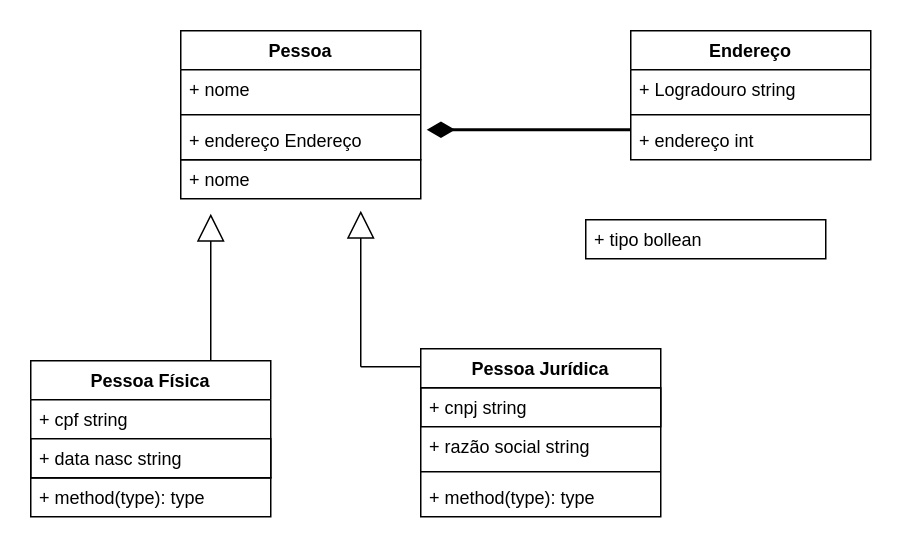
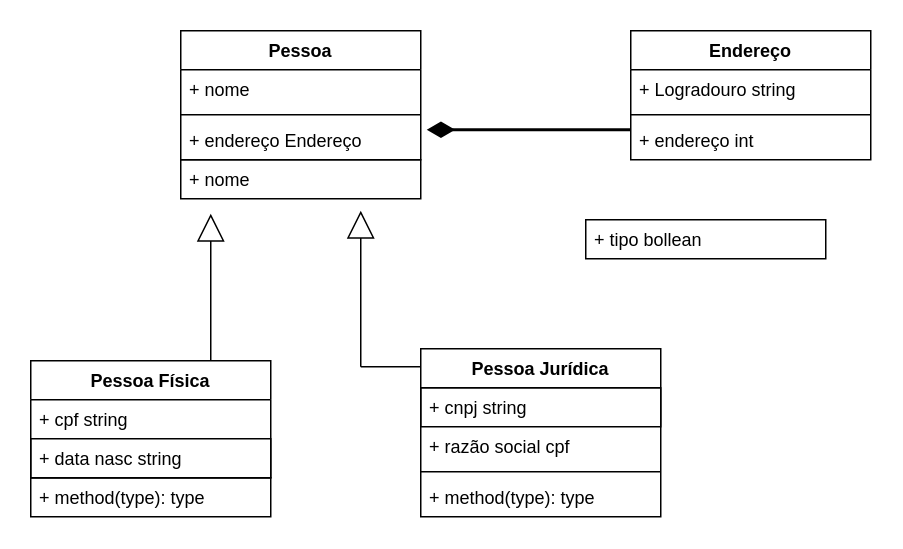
  <mxCell id="0" />
  <mxCell id="1" parent="0" />
  <mxCell id="2" value="Pessoa" style="swimlane;fontStyle=1;align=center;verticalAlign=top;childLayout=stackLayout;horizontal=1;startSize=26;horizontalStack=0;resizeParent=1;resizeParentMax=0;resizeLast=0;collapsible=1;marginBottom=0;" parent="1" vertex="1"><mxGeometry x="120" y="20" width="160" height="86" as="geometry" /></mxCell>
  <mxCell id="3" value="+ nome" style="text;strokeColor=none;fillColor=none;align=left;verticalAlign=top;spacingLeft=4;spacingRight=4;overflow=hidden;rotatable=0;points=[[0,0.5],[1,0.5]];portConstraint=eastwest;" parent="2" vertex="1"><mxGeometry y="26" width="160" height="26" as="geometry" /></mxCell>
  <mxCell id="4" value="" style="line;strokeWidth=1;fillColor=none;align=left;verticalAlign=middle;spacingTop=-1;spacingLeft=3;spacingRight=3;rotatable=0;labelPosition=right;points=[];portConstraint=eastwest;" parent="2" vertex="1"><mxGeometry y="52" width="160" height="8" as="geometry" /></mxCell>
  <mxCell id="5" value="+ endereço Endereço" style="text;strokeColor=none;fillColor=none;align=left;verticalAlign=top;spacingLeft=4;spacingRight=4;overflow=hidden;rotatable=0;points=[[0,0.5],[1,0.5]];portConstraint=eastwest;" parent="2" vertex="1"><mxGeometry y="60" width="160" height="26" as="geometry" /></mxCell>
  <mxCell id="6" value="+ nome" style="text;strokeColor=default;fillColor=none;align=left;verticalAlign=top;spacingLeft=4;spacingRight=4;overflow=hidden;rotatable=0;points=[[0,0.5],[1,0.5]];portConstraint=eastwest;" vertex="1" parent="1"><mxGeometry x="120" y="106" width="160" height="26" as="geometry" /></mxCell>
  <mxCell id="7" value="Endereço" style="swimlane;fontStyle=1;align=center;verticalAlign=top;childLayout=stackLayout;horizontal=1;startSize=26;horizontalStack=0;resizeParent=1;resizeParentMax=0;resizeLast=0;collapsible=1;marginBottom=0;" vertex="1" parent="1"><mxGeometry x="420" y="20" width="160" height="86" as="geometry" /></mxCell>
  <mxCell id="8" value="+ Logradouro string" style="text;strokeColor=none;fillColor=none;align=left;verticalAlign=top;spacingLeft=4;spacingRight=4;overflow=hidden;rotatable=0;points=[[0,0.5],[1,0.5]];portConstraint=eastwest;" vertex="1" parent="7"><mxGeometry y="26" width="160" height="26" as="geometry" /></mxCell>
  <mxCell id="9" value="" style="line;strokeWidth=1;fillColor=none;align=left;verticalAlign=middle;spacingTop=-1;spacingLeft=3;spacingRight=3;rotatable=0;labelPosition=right;points=[];portConstraint=eastwest;" vertex="1" parent="7"><mxGeometry y="52" width="160" height="8" as="geometry" /></mxCell>
  <mxCell id="10" value="+ endereço int" style="text;strokeColor=none;fillColor=none;align=left;verticalAlign=top;spacingLeft=4;spacingRight=4;overflow=hidden;rotatable=0;points=[[0,0.5],[1,0.5]];portConstraint=eastwest;" vertex="1" parent="7"><mxGeometry y="60" width="160" height="26" as="geometry" /></mxCell>
  <mxCell id="11" value="+ tipo bollean " style="text;strokeColor=default;fillColor=none;align=left;verticalAlign=top;spacingLeft=4;spacingRight=4;overflow=hidden;rotatable=0;points=[[0,0.5],[1,0.5]];portConstraint=eastwest;" vertex="1" parent="1"><mxGeometry x="390" y="146" width="160" height="26" as="geometry" /></mxCell>
  <mxCell id="12" value="" style="endArrow=diamondThin;endFill=1;endSize=13;html=1;rounded=0;strokeWidth=2;entryX=1.025;entryY=0.231;entryDx=0;entryDy=0;entryPerimeter=0;startSize=0;jumpSize=2;" edge="1" parent="1" target="5"><mxGeometry width="160" relative="1" as="geometry"><mxPoint x="420" y="86" as="sourcePoint" /><mxPoint x="404" y="90" as="targetPoint" /></mxGeometry></mxCell>
  <mxCell id="13" value="Pessoa Física" style="swimlane;fontStyle=1;align=center;verticalAlign=top;childLayout=stackLayout;horizontal=1;startSize=26;horizontalStack=0;resizeParent=1;resizeParentMax=0;resizeLast=0;collapsible=1;marginBottom=0;shadow=0;strokeColor=default;" vertex="1" parent="1"><mxGeometry x="20" y="240" width="160" height="78" as="geometry" /></mxCell>
  <mxCell id="14" value="+ cpf string" style="text;strokeColor=none;fillColor=none;align=left;verticalAlign=top;spacingLeft=4;spacingRight=4;overflow=hidden;rotatable=0;points=[[0,0.5],[1,0.5]];portConstraint=eastwest;shadow=0;" vertex="1" parent="13"><mxGeometry y="26" width="160" height="26" as="geometry" /></mxCell>
  <mxCell id="15" value="+ data nasc string" style="text;strokeColor=default;fillColor=none;align=left;verticalAlign=top;spacingLeft=4;spacingRight=4;overflow=hidden;rotatable=0;points=[[0,0.5],[1,0.5]];portConstraint=eastwest;shadow=0;" vertex="1" parent="13"><mxGeometry y="52" width="160" height="26" as="geometry" /></mxCell>
  <mxCell id="16" value="+ method(type): type" style="text;strokeColor=default;fillColor=none;align=left;verticalAlign=top;spacingLeft=4;spacingRight=4;overflow=hidden;rotatable=0;points=[[0,0.5],[1,0.5]];portConstraint=eastwest;shadow=0;" vertex="1" parent="1"><mxGeometry x="20" y="318" width="160" height="26" as="geometry" /></mxCell>
  <mxCell id="17" value="Pessoa Jurídica" style="swimlane;fontStyle=1;align=center;verticalAlign=top;childLayout=stackLayout;horizontal=1;startSize=26;horizontalStack=0;resizeParent=1;resizeParentMax=0;resizeLast=0;collapsible=1;marginBottom=0;shadow=0;strokeColor=default;" vertex="1" parent="1"><mxGeometry x="280" y="232" width="160" height="112" as="geometry" /></mxCell>
  <mxCell id="18" value="+ cnpj string" style="text;strokeColor=default;fillColor=none;align=left;verticalAlign=top;spacingLeft=4;spacingRight=4;overflow=hidden;rotatable=0;points=[[0,0.5],[1,0.5]];portConstraint=eastwest;shadow=0;" vertex="1" parent="17"><mxGeometry y="26" width="160" height="26" as="geometry" /></mxCell>
- <mxCell id="19" value="+ razão social string" style="text;strokeColor=none;fillColor=none;align=left;verticalAlign=top;spacingLeft=4;spacingRight=4;overflow=hidden;rotatable=0;points=[[0,0.5],[1,0.5]];portConstraint=eastwest;shadow=0;" vertex="1" parent="17"><mxGeometry y="52" width="160" height="26" as="geometry" /></mxCell>
+ <mxCell id="19" value="+ razão social cpf" style="text;strokeColor=none;fillColor=none;align=left;verticalAlign=top;spacingLeft=4;spacingRight=4;overflow=hidden;rotatable=0;points=[[0,0.5],[1,0.5]];portConstraint=eastwest;shadow=0;" vertex="1" parent="17"><mxGeometry y="52" width="160" height="26" as="geometry" /></mxCell>
  <mxCell id="20" value="" style="line;strokeWidth=1;fillColor=none;align=left;verticalAlign=middle;spacingTop=-1;spacingLeft=3;spacingRight=3;rotatable=0;labelPosition=right;points=[];portConstraint=eastwest;shadow=0;" vertex="1" parent="17"><mxGeometry y="78" width="160" height="8" as="geometry" /></mxCell>
  <mxCell id="21" value="+ method(type): type" style="text;strokeColor=none;fillColor=none;align=left;verticalAlign=top;spacingLeft=4;spacingRight=4;overflow=hidden;rotatable=0;points=[[0,0.5],[1,0.5]];portConstraint=eastwest;shadow=0;" vertex="1" parent="17"><mxGeometry y="86" width="160" height="26" as="geometry" /></mxCell>
  <mxCell id="22" value="" style="endArrow=block;endSize=16;endFill=0;html=1;rounded=0;strokeWidth=1;jumpSize=2;" edge="1" parent="1"><mxGeometry width="160" relative="1" as="geometry"><mxPoint x="140" y="240" as="sourcePoint" /><mxPoint x="140" y="142" as="targetPoint" /></mxGeometry></mxCell>
  <mxCell id="23" value="" style="endArrow=block;endSize=16;endFill=0;html=1;rounded=0;strokeWidth=1;jumpSize=2;exitX=0;exitY=0.5;exitDx=0;exitDy=0;exitPerimeter=0;" edge="1" parent="1" source="24"><mxGeometry width="160" relative="1" as="geometry"><mxPoint x="240" y="240" as="sourcePoint" /><mxPoint x="240" y="140" as="targetPoint" /></mxGeometry></mxCell>
  <mxCell id="24" value="" style="line;strokeWidth=1;fillColor=none;align=left;verticalAlign=middle;spacingTop=-1;spacingLeft=3;spacingRight=3;rotatable=0;labelPosition=right;points=[];portConstraint=eastwest;shadow=0;" vertex="1" parent="1"><mxGeometry x="240" y="240" width="40" height="8" as="geometry" /></mxCell>
